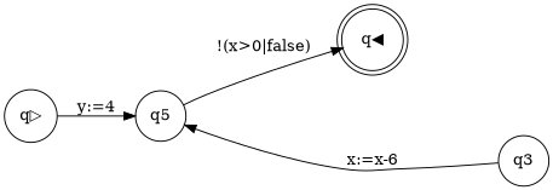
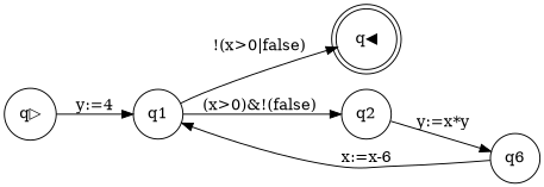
  digraph {
    rankdir=LR
    node [shape=circle]
    "q▷"
-   q1 [label=q5]
+   q1
    "q◀" [shape=doublecircle]
-   q3
+   q2
+   q3 [label=q6]
    "q▷" -> q1 [label="y:=4"]
    q1 -> "q◀" [label="!(x>0|false)"]
+   q1 -> q2 [label="(x>0)&!(false)"]
+   q2 -> q3 [label="y:=x*y"]
    q3 -> q1 [label="x:=x-6"]
  }
